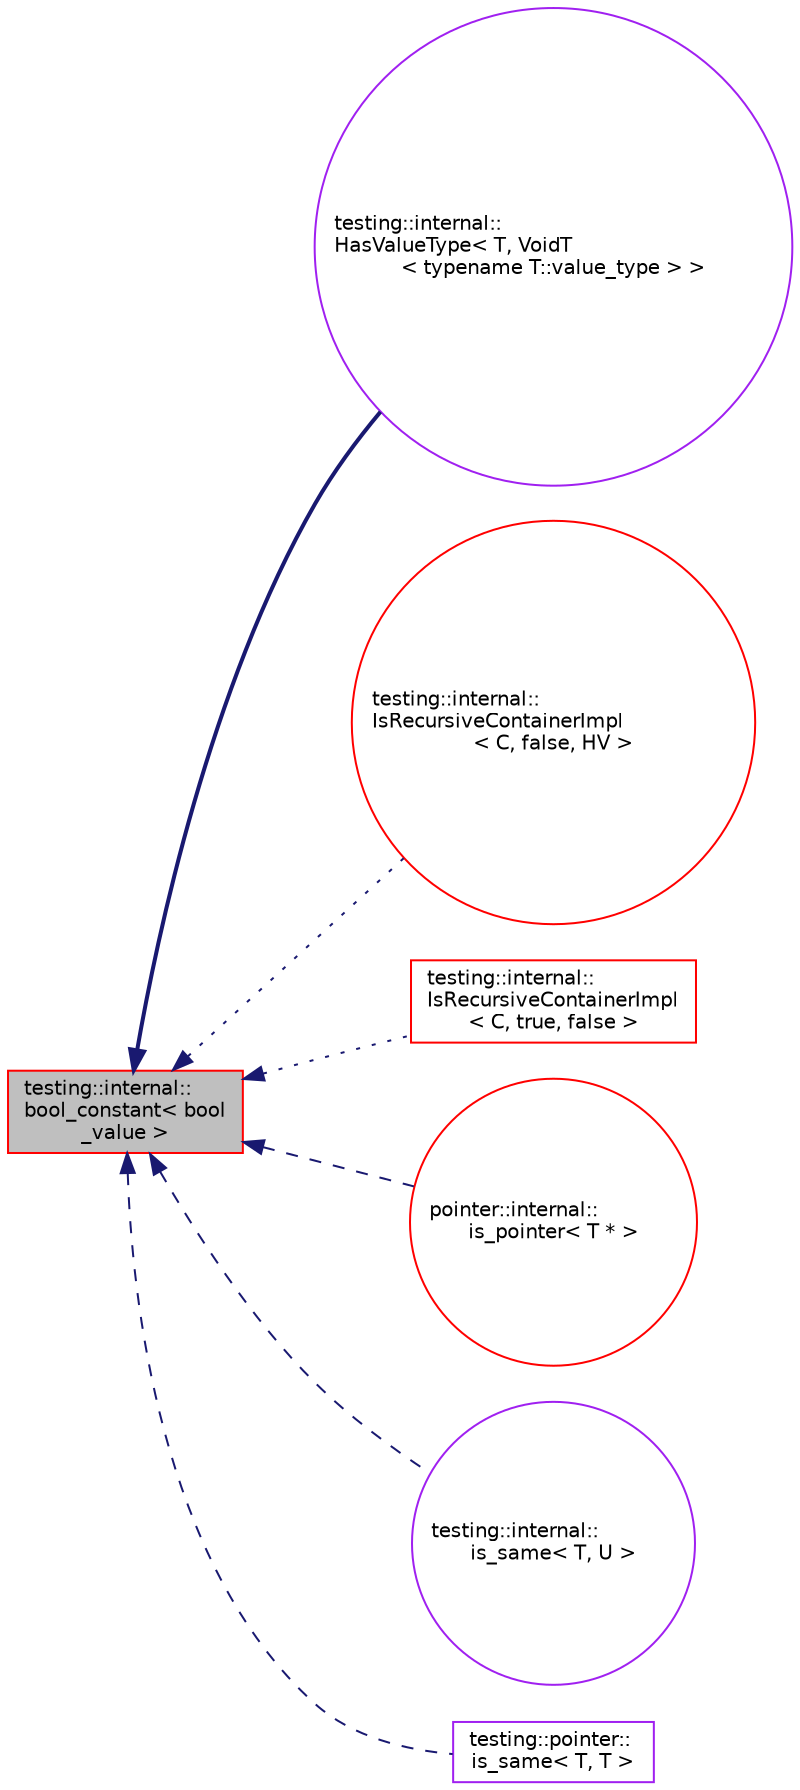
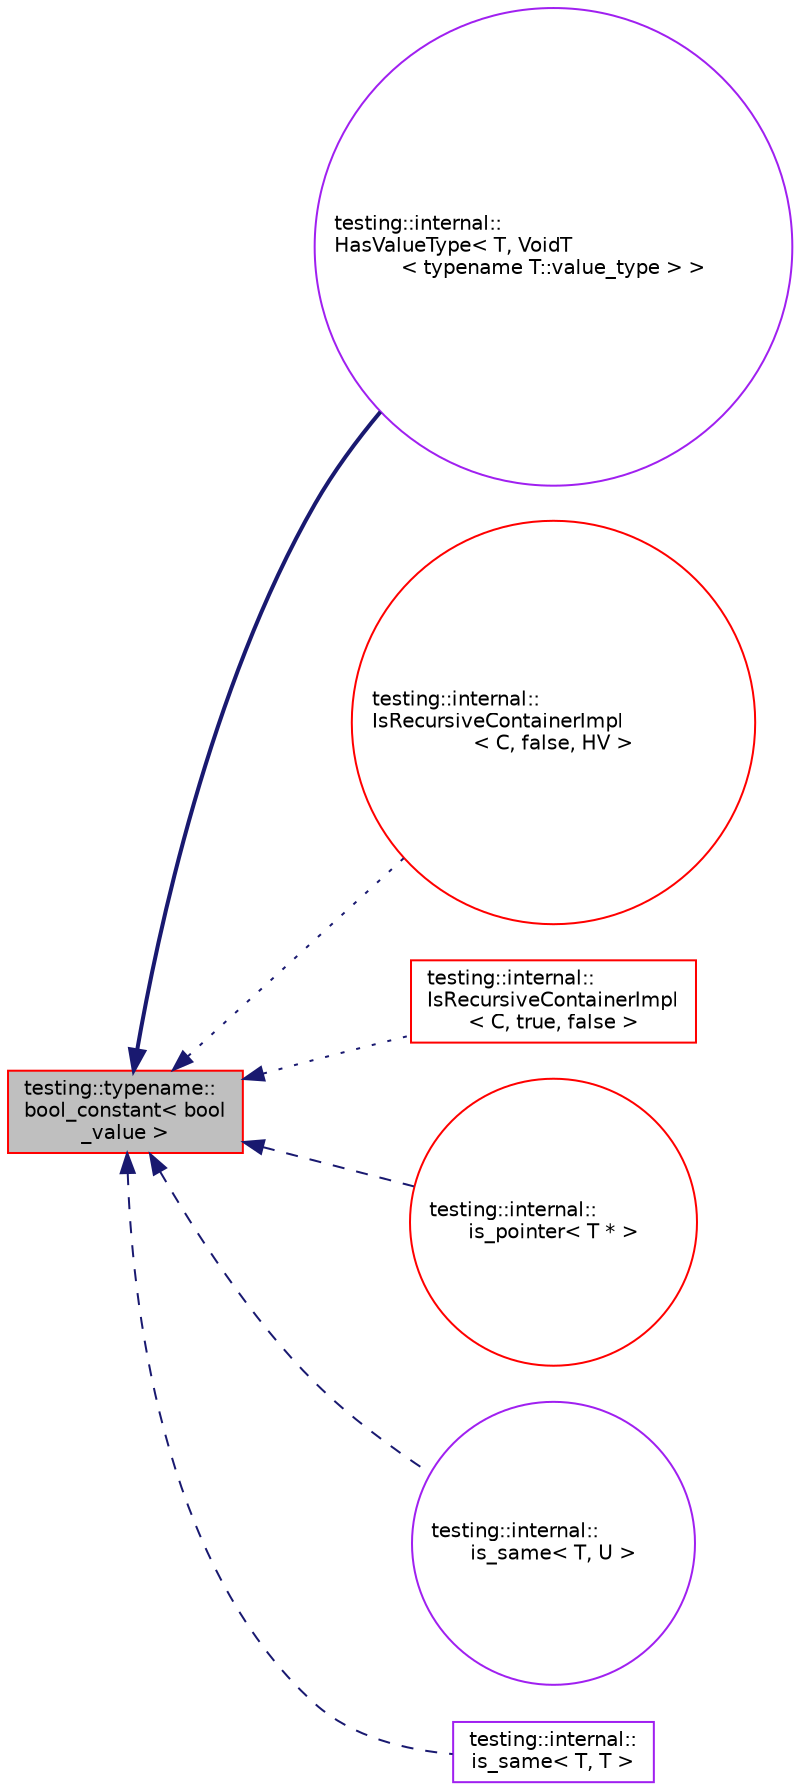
  digraph {
    rankdir=LR
    node [color=red fillcolor=white fontname=Helvetica fontsize=10 shape=circle style=filled]
    edge [color=midnightblue dir=back fontname=Helvetica fontsize=10 labelfontname=Helvetica labelfontsize=10 style=dashed]
-   n1 [fillcolor=grey75 fontcolor=black height=0.2 label="testing::internal::\lbool_constant\< bool\l_value \>" shape=box width=0.4]
+   n1 [fillcolor=grey75 fontcolor=black height=0.2 label="testing::typename::\lbool_constant\< bool\l_value \>" shape=box width=0.4]
    n2 [color=purple height=0.2 label="testing::internal::\lHasValueType\< T, VoidT\l\< typename T::value_type \> \>" width=0.4]
    n3 [height=0.2 label="testing::internal::\lIsRecursiveContainerImpl\l\< C, false, HV \>" width=0.4]
    n4 [height=0.2 label="testing::internal::\lIsRecursiveContainerImpl\l\< C, true, false \>" shape=box width=0.4]
-   n5 [height=0.2 label="pointer::internal::\lis_pointer\< T * \>" width=0.4]
+   n5 [height=0.2 label="testing::internal::\lis_pointer\< T * \>" width=0.4]
    n6 [color=purple height=0.2 label="testing::internal::\lis_same\< T, U \>" width=0.4]
-   n7 [color=purple height=0.2 label="testing::pointer::\lis_same\< T, T \>" shape=box width=0.4]
+   n7 [color=purple height=0.2 label="testing::internal::\lis_same\< T, T \>" shape=box width=0.4]
    n1 -> n2 [style=bold]
    n1 -> n3 [style=dotted]
    n1 -> n4 [style=dotted]
    n1 -> n5
    n1 -> n6
    n1 -> n7
  }
